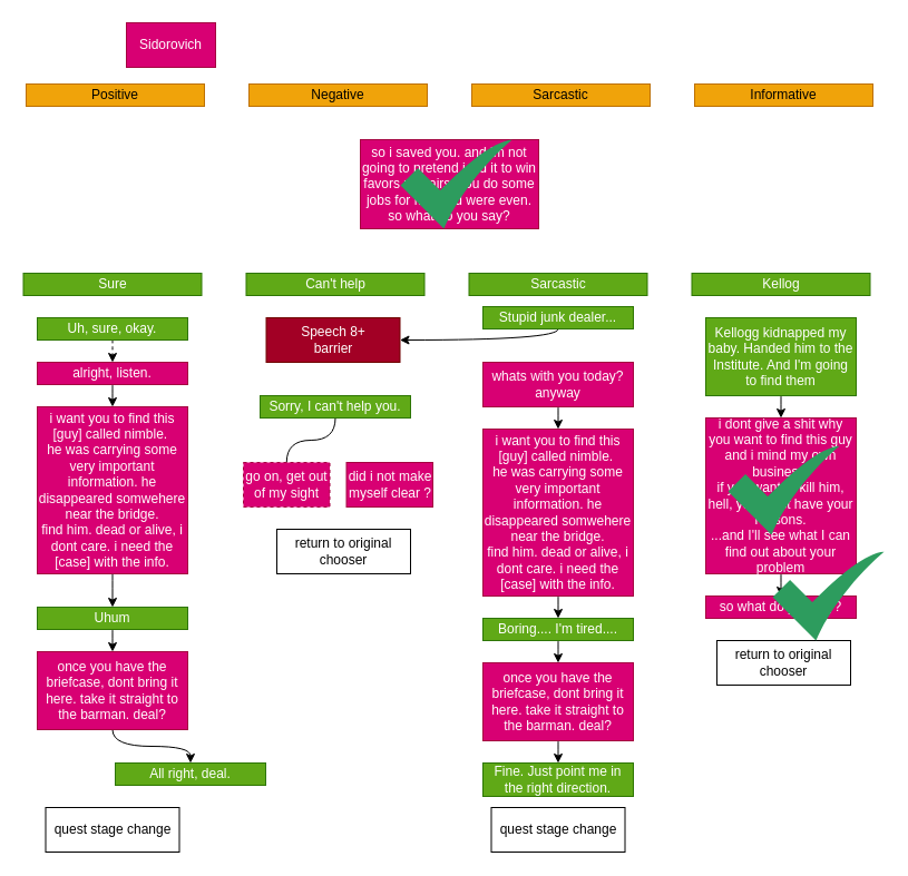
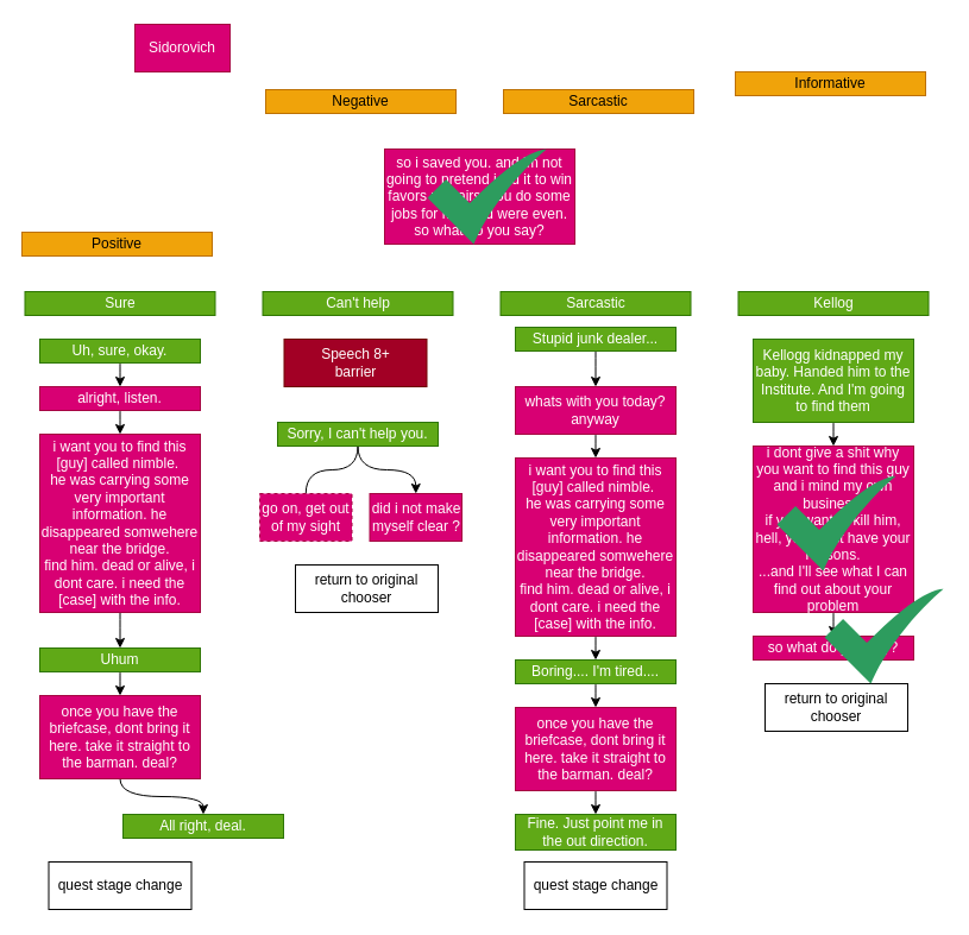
  <mxCell id="0" />
  <mxCell id="1" parent="0" />
  <mxCell id="2" value="Sidorovich" style="rounded=0;whiteSpace=wrap;html=1;fillColor=#d80073;fontColor=#ffffff;strokeColor=#A50040;" parent="1" vertex="1"><mxGeometry x="113" y="20" width="80" height="40" as="geometry" /></mxCell>
  <mxCell id="3" value="so i saved you. and im not going to pretend i did it to win favors upstairs. you do some jobs for me, and were even.&lt;br&gt;so what do you say?" style="rounded=0;whiteSpace=wrap;html=1;fillColor=#d80073;fontColor=#ffffff;strokeColor=#A50040;" parent="1" vertex="1"><mxGeometry x="323" y="125" width="160" height="80" as="geometry" /></mxCell>
- <mxCell id="4" value="Positive" style="rounded=0;whiteSpace=wrap;html=1;fillColor=#f0a30a;fontColor=#000000;strokeColor=#BD7000;" parent="1" vertex="1"><mxGeometry x="23" y="75" width="160" height="20" as="geometry" /></mxCell>
+ <mxCell id="4" value="Positive" style="rounded=0;whiteSpace=wrap;html=1;fillColor=#f0a30a;fontColor=#000000;strokeColor=#BD7000;" parent="1" vertex="1"><mxGeometry x="18" y="195" width="160" height="20" as="geometry" /></mxCell>
  <mxCell id="5" value="Negative" style="rounded=0;whiteSpace=wrap;html=1;fillColor=#f0a30a;fontColor=#000000;strokeColor=#BD7000;" parent="1" vertex="1"><mxGeometry x="223" y="75" width="160" height="20" as="geometry" /></mxCell>
  <mxCell id="6" value="Sarcastic" style="rounded=0;whiteSpace=wrap;html=1;fillColor=#f0a30a;fontColor=#000000;strokeColor=#BD7000;" parent="1" vertex="1"><mxGeometry x="423" y="75" width="160" height="20" as="geometry" /></mxCell>
- <mxCell id="7" value="Informative" style="rounded=0;whiteSpace=wrap;html=1;fillColor=#f0a30a;fontColor=#000000;strokeColor=#BD7000;" parent="1" vertex="1"><mxGeometry x="623" y="75" width="160" height="20" as="geometry" /></mxCell>
+ <mxCell id="7" value="Informative" style="rounded=0;whiteSpace=wrap;html=1;fillColor=#f0a30a;fontColor=#000000;strokeColor=#BD7000;" parent="1" vertex="1"><mxGeometry x="618" y="60" width="160" height="20" as="geometry" /></mxCell>
  <mxCell id="8" style="edgeStyle=orthogonalEdgeStyle;curved=1;html=1;exitX=0.5;exitY=1;exitDx=0;exitDy=0;entryX=0.5;entryY=0;entryDx=0;entryDy=0;" parent="1" source="9" target="11" edge="1"><mxGeometry relative="1" as="geometry" /></mxCell>
  <mxCell id="9" value="Kellogg kidnapped my baby. Handed him to the Institute. And I'm going to find them" style="rounded=0;whiteSpace=wrap;html=1;fillColor=#60a917;fontColor=#ffffff;strokeColor=#2D7600;" parent="1" vertex="1"><mxGeometry x="633" y="285" width="135" height="70" as="geometry" /></mxCell>
  <mxCell id="10" style="edgeStyle=orthogonalEdgeStyle;curved=1;html=1;exitX=0.5;exitY=1;exitDx=0;exitDy=0;entryX=0.5;entryY=0;entryDx=0;entryDy=0;" parent="1" source="11" target="32" edge="1"><mxGeometry relative="1" as="geometry" /></mxCell>
  <mxCell id="11" value="&lt;div&gt;i dont give a shit why you want to find this guy and i mind my own business.&lt;/div&gt;&lt;div&gt;if you want to kill him, hell, you must have your reasons.&lt;/div&gt;&lt;div&gt;...and I'll see what I can find out about your problem&lt;/div&gt;" style="rounded=0;whiteSpace=wrap;html=1;fillColor=#d80073;fontColor=#ffffff;strokeColor=#A50040;" parent="1" vertex="1"><mxGeometry x="633" y="375" width="135" height="140" as="geometry" /></mxCell>
- <mxCell id="12" style="edgeStyle=orthogonalEdgeStyle;curved=1;html=1;exitX=0.5;exitY=1;exitDx=0;exitDy=0;entryX=0.5;entryY=0;entryDx=0;entryDy=0;dashed=1;" parent="1" source="13" target="19" edge="1"><mxGeometry relative="1" as="geometry" /></mxCell>
+ <mxCell id="12" style="edgeStyle=orthogonalEdgeStyle;curved=1;html=1;exitX=0.5;exitY=1;exitDx=0;exitDy=0;entryX=0.5;entryY=0;entryDx=0;entryDy=0;" parent="1" source="13" target="19" edge="1"><mxGeometry relative="1" as="geometry" /></mxCell>
  <mxCell id="13" value="Uh, sure, okay." style="rounded=0;whiteSpace=wrap;html=1;fillColor=#60a917;fontColor=#ffffff;strokeColor=#2D7600;" parent="1" vertex="1"><mxGeometry x="33" y="285" width="135" height="20" as="geometry" /></mxCell>
  <mxCell id="14" value="Sure" style="rounded=0;whiteSpace=wrap;html=1;fillColor=#60a917;fontColor=#ffffff;strokeColor=#2D7600;" parent="1" vertex="1"><mxGeometry x="20.5" y="245" width="160" height="20" as="geometry" /></mxCell>
  <mxCell id="15" value="Can't help" style="rounded=0;whiteSpace=wrap;html=1;fillColor=#60a917;fontColor=#ffffff;strokeColor=#2D7600;" parent="1" vertex="1"><mxGeometry x="220.5" y="245" width="160" height="20" as="geometry" /></mxCell>
  <mxCell id="16" value="Sarcastic" style="rounded=0;whiteSpace=wrap;html=1;fillColor=#60a917;fontColor=#ffffff;strokeColor=#2D7600;" parent="1" vertex="1"><mxGeometry x="420.5" y="245" width="160" height="20" as="geometry" /></mxCell>
  <mxCell id="17" value="Kellog" style="rounded=0;whiteSpace=wrap;html=1;fillColor=#60a917;fontColor=#ffffff;strokeColor=#2D7600;" parent="1" vertex="1"><mxGeometry x="620.5" y="245" width="160" height="20" as="geometry" /></mxCell>
  <mxCell id="18" style="edgeStyle=orthogonalEdgeStyle;curved=1;html=1;exitX=0.5;exitY=1;exitDx=0;exitDy=0;entryX=0.5;entryY=0;entryDx=0;entryDy=0;" parent="1" source="19" target="38" edge="1"><mxGeometry relative="1" as="geometry" /></mxCell>
  <mxCell id="19" value="&lt;div&gt;alright, listen.&lt;/div&gt;" style="rounded=0;whiteSpace=wrap;html=1;fillColor=#d80073;fontColor=#ffffff;strokeColor=#A50040;" parent="1" vertex="1"><mxGeometry x="33" y="325" width="135" height="20" as="geometry" /></mxCell>
  <mxCell id="20" style="edgeStyle=orthogonalEdgeStyle;curved=1;html=1;exitX=0.5;exitY=1;exitDx=0;exitDy=0;entryX=0.5;entryY=0;entryDx=0;entryDy=0;" parent="1" source="21" target="23" edge="1"><mxGeometry relative="1" as="geometry" /></mxCell>
  <mxCell id="21" value="Uhum" style="rounded=0;whiteSpace=wrap;html=1;fillColor=#60a917;fontColor=#ffffff;strokeColor=#2D7600;" parent="1" vertex="1"><mxGeometry x="33" y="545" width="135" height="20" as="geometry" /></mxCell>
  <mxCell id="22" style="edgeStyle=orthogonalEdgeStyle;curved=1;html=1;exitX=0.5;exitY=1;exitDx=0;exitDy=0;entryX=0.5;entryY=0;entryDx=0;entryDy=0;" parent="1" source="23" target="24" edge="1"><mxGeometry relative="1" as="geometry" /></mxCell>
  <mxCell id="23" value="once you have the briefcase, dont bring it here. take it straight to the barman. deal?" style="rounded=0;whiteSpace=wrap;html=1;fillColor=#d80073;fontColor=#ffffff;strokeColor=#A50040;" parent="1" vertex="1"><mxGeometry x="33" y="585" width="135" height="70" as="geometry" /></mxCell>
  <mxCell id="24" value="All right, deal." style="rounded=0;whiteSpace=wrap;html=1;fillColor=#60a917;fontColor=#ffffff;strokeColor=#2D7600;" parent="1" vertex="1"><mxGeometry x="103" y="685" width="135" height="20" as="geometry" /></mxCell>
  <mxCell id="25" value="Speech 8+&lt;br&gt;barrier" style="rounded=0;whiteSpace=wrap;html=1;fillColor=#a20025;fontColor=#ffffff;strokeColor=#6F0000;" parent="1" vertex="1"><mxGeometry x="238.5" y="285" width="120" height="40" as="geometry" /></mxCell>
  <mxCell id="26" style="edgeStyle=orthogonalEdgeStyle;curved=1;html=1;exitX=0.5;exitY=1;exitDx=0;exitDy=0;entryX=0.5;entryY=0;entryDx=0;entryDy=0;endArrow=none;" parent="1" source="28" target="29" edge="1"><mxGeometry relative="1" as="geometry" /></mxCell>
+ <mxCell id="27" style="edgeStyle=orthogonalEdgeStyle;curved=1;html=1;exitX=0.5;exitY=1;exitDx=0;exitDy=0;entryX=0.5;entryY=0;entryDx=0;entryDy=0;" parent="1" source="28" target="47" edge="1"><mxGeometry relative="1" as="geometry" /></mxCell>
  <mxCell id="28" value="Sorry, I can't help you." style="rounded=0;whiteSpace=wrap;html=1;fillColor=#60a917;fontColor=#ffffff;strokeColor=#2D7600;" parent="1" vertex="1"><mxGeometry x="233" y="355" width="135" height="20" as="geometry" /></mxCell>
  <mxCell id="29" value="go on, get out of my sight&lt;div&gt;&lt;/div&gt;" style="rounded=0;whiteSpace=wrap;html=1;fillColor=#d80073;fontColor=#ffffff;strokeColor=#A50040;dashed=1;" parent="1" vertex="1"><mxGeometry x="218" y="415" width="77.5" height="40" as="geometry" /></mxCell>
  <mxCell id="30" value="quest stage change" style="rounded=0;whiteSpace=wrap;html=1;" parent="1" vertex="1"><mxGeometry x="40.5" y="725" width="120" height="40" as="geometry" /></mxCell>
  <mxCell id="31" value="return to original chooser" style="rounded=0;whiteSpace=wrap;html=1;" parent="1" vertex="1"><mxGeometry x="248" y="475" width="120" height="40" as="geometry" /></mxCell>
  <mxCell id="32" value="so what do you say?" style="rounded=0;whiteSpace=wrap;html=1;fillColor=#d80073;fontColor=#ffffff;strokeColor=#A50040;" parent="1" vertex="1"><mxGeometry x="633" y="535" width="135" height="20" as="geometry" /></mxCell>
- <mxCell id="33" style="edgeStyle=orthogonalEdgeStyle;curved=1;html=1;exitX=0.5;exitY=1;exitDx=0;exitDy=0;" parent="1" source="34" target="25" edge="1"><mxGeometry relative="1" as="geometry" /></mxCell>
+ <mxCell id="33" style="edgeStyle=orthogonalEdgeStyle;curved=1;html=1;exitX=0.5;exitY=1;exitDx=0;exitDy=0;entryX=0.5;entryY=0;entryDx=0;entryDy=0;" parent="1" source="34" target="36" edge="1"><mxGeometry relative="1" as="geometry" /></mxCell>
  <mxCell id="34" value="Stupid junk dealer..." style="rounded=0;whiteSpace=wrap;html=1;fillColor=#60a917;fontColor=#ffffff;strokeColor=#2D7600;" parent="1" vertex="1"><mxGeometry x="433" y="275" width="135" height="20" as="geometry" /></mxCell>
  <mxCell id="35" style="edgeStyle=orthogonalEdgeStyle;curved=1;html=1;exitX=0.5;exitY=1;exitDx=0;exitDy=0;entryX=0.5;entryY=0;entryDx=0;entryDy=0;" parent="1" source="36" target="40" edge="1"><mxGeometry relative="1" as="geometry" /></mxCell>
  <mxCell id="36" value="whats with you today?&lt;br&gt;anyway&lt;br&gt;&lt;div&gt;&lt;/div&gt;" style="rounded=0;whiteSpace=wrap;html=1;fillColor=#d80073;fontColor=#ffffff;strokeColor=#A50040;" parent="1" vertex="1"><mxGeometry x="433" y="325" width="135" height="40" as="geometry" /></mxCell>
  <mxCell id="37" style="edgeStyle=orthogonalEdgeStyle;curved=1;html=1;exitX=0.5;exitY=1;exitDx=0;exitDy=0;entryX=0.5;entryY=0;entryDx=0;entryDy=0;" parent="1" source="38" target="21" edge="1"><mxGeometry relative="1" as="geometry" /></mxCell>
  <mxCell id="38" value="&lt;div&gt;i want you to find this [guy] called nimble.&amp;nbsp;&lt;/div&gt;&lt;div&gt;he was carrying some very important information. he disappeared somwehere near the bridge.&lt;/div&gt;&lt;div&gt;find him. dead or alive, i dont care. i need the [case] with the info.&lt;/div&gt;" style="rounded=0;whiteSpace=wrap;html=1;fillColor=#d80073;fontColor=#ffffff;strokeColor=#A50040;" parent="1" vertex="1"><mxGeometry x="33" y="365" width="135" height="150" as="geometry" /></mxCell>
  <mxCell id="39" style="edgeStyle=orthogonalEdgeStyle;curved=1;html=1;exitX=0.5;exitY=1;exitDx=0;exitDy=0;entryX=0.5;entryY=0;entryDx=0;entryDy=0;" parent="1" source="40" target="42" edge="1"><mxGeometry relative="1" as="geometry" /></mxCell>
  <mxCell id="40" value="&lt;div&gt;i want you to find this [guy] called nimble.&amp;nbsp;&lt;/div&gt;&lt;div&gt;he was carrying some very important information. he disappeared somwehere near the bridge.&lt;/div&gt;&lt;div&gt;find him. dead or alive, i dont care. i need the [case] with the info.&lt;/div&gt;" style="rounded=0;whiteSpace=wrap;html=1;fillColor=#d80073;fontColor=#ffffff;strokeColor=#A50040;" parent="1" vertex="1"><mxGeometry x="433" y="385" width="135" height="150" as="geometry" /></mxCell>
  <mxCell id="41" style="edgeStyle=orthogonalEdgeStyle;curved=1;html=1;exitX=0.5;exitY=1;exitDx=0;exitDy=0;entryX=0.5;entryY=0;entryDx=0;entryDy=0;" parent="1" source="42" target="44" edge="1"><mxGeometry relative="1" as="geometry" /></mxCell>
  <mxCell id="42" value="Boring.... I'm tired...." style="rounded=0;whiteSpace=wrap;html=1;fillColor=#60a917;fontColor=#ffffff;strokeColor=#2D7600;" parent="1" vertex="1"><mxGeometry x="433" y="555" width="135" height="20" as="geometry" /></mxCell>
  <mxCell id="43" style="edgeStyle=orthogonalEdgeStyle;curved=1;html=1;exitX=0.5;exitY=1;exitDx=0;exitDy=0;entryX=0.5;entryY=0;entryDx=0;entryDy=0;" parent="1" source="44" target="45" edge="1"><mxGeometry relative="1" as="geometry" /></mxCell>
  <mxCell id="44" value="once you have the briefcase, dont bring it here. take it straight to the barman. deal?" style="rounded=0;whiteSpace=wrap;html=1;fillColor=#d80073;fontColor=#ffffff;strokeColor=#A50040;" parent="1" vertex="1"><mxGeometry x="433" y="595" width="135" height="70" as="geometry" /></mxCell>
- <mxCell id="45" value="Fine. Just point me in the right direction." style="rounded=0;whiteSpace=wrap;html=1;fillColor=#60a917;fontColor=#ffffff;strokeColor=#2D7600;" parent="1" vertex="1"><mxGeometry x="433" y="685" width="135" height="30" as="geometry" /></mxCell>
+ <mxCell id="45" value="Fine. Just point me in the out direction." style="rounded=0;whiteSpace=wrap;html=1;fillColor=#60a917;fontColor=#ffffff;strokeColor=#2D7600;" parent="1" vertex="1"><mxGeometry x="433" y="685" width="135" height="30" as="geometry" /></mxCell>
  <mxCell id="46" value="quest stage change" style="rounded=0;whiteSpace=wrap;html=1;" parent="1" vertex="1"><mxGeometry x="440.5" y="725" width="120" height="40" as="geometry" /></mxCell>
  <mxCell id="47" value="did i not make myself clear ?&lt;div&gt;&lt;/div&gt;" style="rounded=0;whiteSpace=wrap;html=1;fillColor=#d80073;fontColor=#ffffff;strokeColor=#A50040;" parent="1" vertex="1"><mxGeometry x="310.5" y="415" width="77.5" height="40" as="geometry" /></mxCell>
  <mxCell id="48" value="return to original chooser" style="rounded=0;whiteSpace=wrap;html=1;" parent="1" vertex="1"><mxGeometry x="643" y="575" width="120" height="40" as="geometry" /></mxCell>
  <mxCell id="49" value="" style="sketch=0;html=1;aspect=fixed;strokeColor=none;shadow=0;align=center;verticalAlign=top;fillColor=#2D9C5E;shape=mxgraph.gcp2.check" vertex="1" parent="1"><mxGeometry x="359" y="125" width="100" height="80" as="geometry" /></mxCell>
  <mxCell id="50" value="" style="sketch=0;html=1;aspect=fixed;strokeColor=none;shadow=0;align=center;verticalAlign=top;fillColor=#2D9C5E;shape=mxgraph.gcp2.check" vertex="1" parent="1"><mxGeometry x="653" y="400" width="100" height="80" as="geometry" /></mxCell>
  <mxCell id="51" value="" style="sketch=0;html=1;aspect=fixed;strokeColor=none;shadow=0;align=center;verticalAlign=top;fillColor=#2D9C5E;shape=mxgraph.gcp2.check" vertex="1" parent="1"><mxGeometry x="693" y="495" width="100" height="80" as="geometry" /></mxCell>
